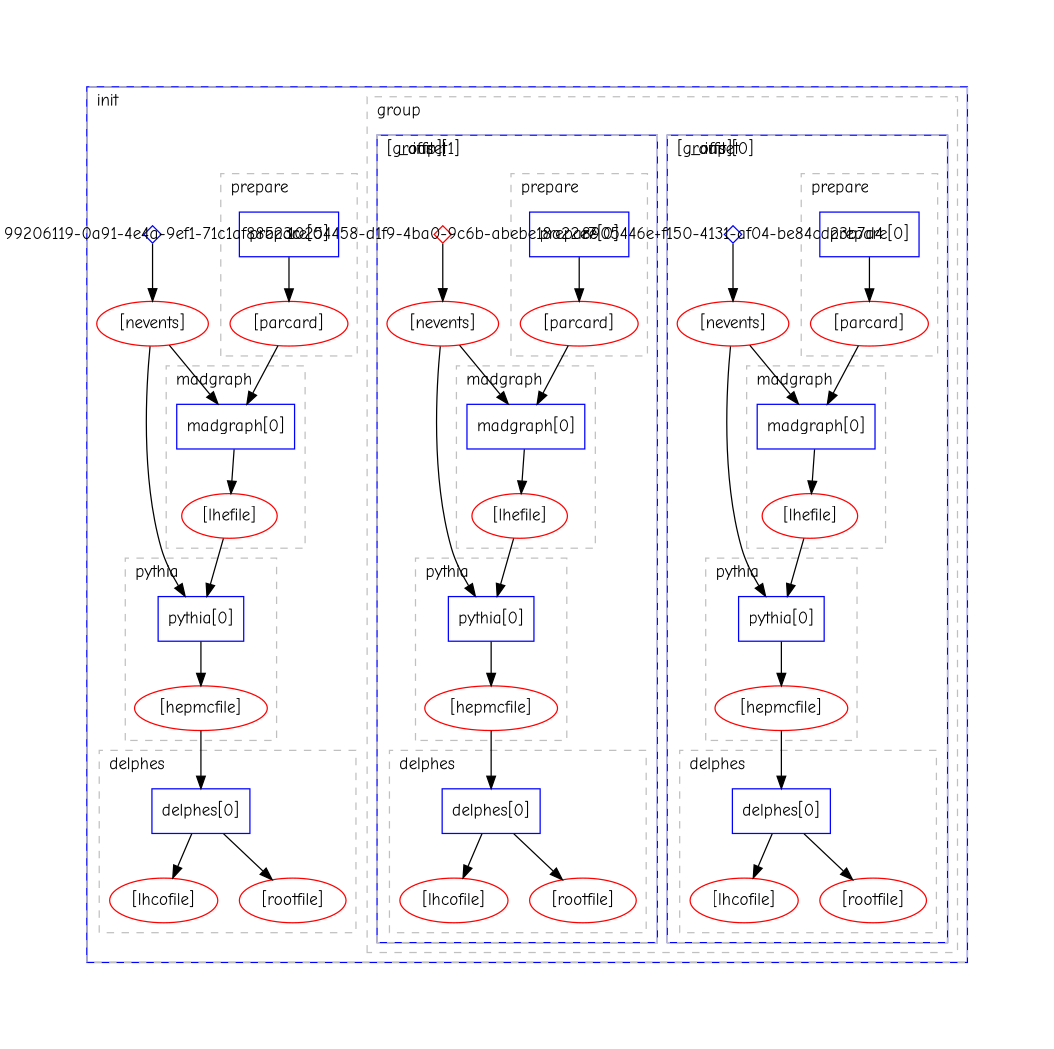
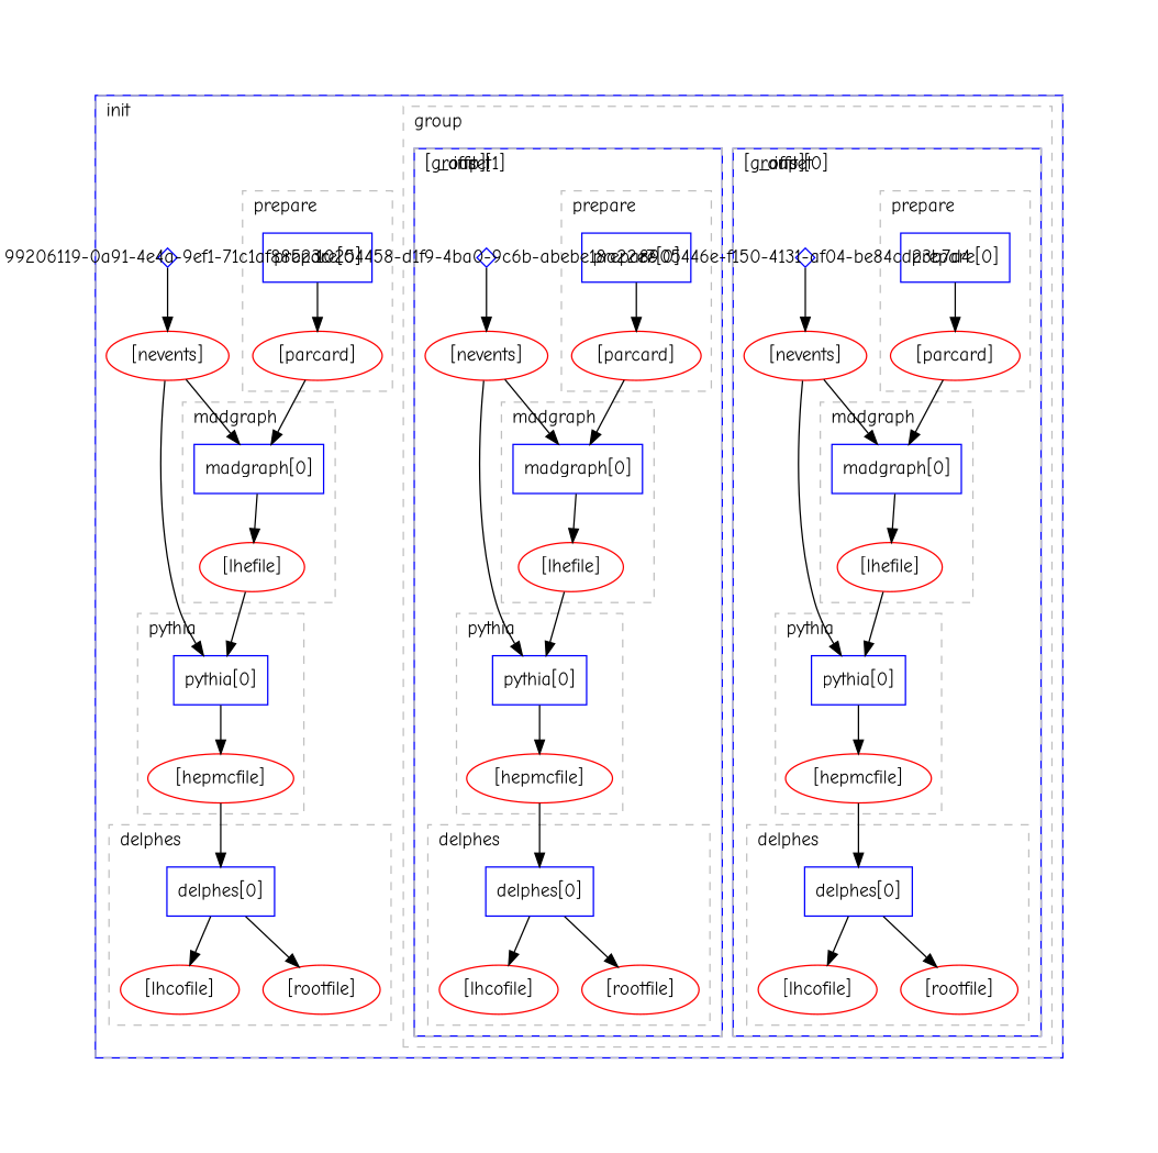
  digraph {
    fontname="Comic Neue"
    node [color=red fontname="Comic Neue"]
    edge [fontname="Comic Neue"]
    n1 [color=blue label="prepare[0]" shape=box]
    n2 [label="[parcard]"]
    n3 [color=blue label="delphes[0]" shape=box]
    n4 [label="[lhcofile]"]
    n5 [label="[rootfile]"]
    n6 [color=blue label="pythia[0]" shape=box]
    n7 [label="[hepmcfile]"]
    n8 [color=blue label="madgraph[0]" shape=box]
    n9 [label="[lhefile]"]
    "8905446e-f150-4131-af04-be84cd23b7d4" [color=blue fixedsize=True height=0.2 shape=diamond width=0.2]
    n11 [label="[nevents]"]
    n12 [color=blue label="prepare[0]" shape=box]
    n13 [label="[parcard]"]
    n14 [color=blue label="delphes[0]" shape=box]
    n15 [label="[lhcofile]"]
    n16 [label="[rootfile]"]
    n17 [color=blue label="pythia[0]" shape=box]
    n18 [label="[hepmcfile]"]
    n19 [color=blue label="madgraph[0]" shape=box]
    n20 [label="[lhefile]"]
-   "10254458-d1f9-4ba0-9c6b-abebe18a22e7" [fixedsize=True height=0.2 shape=diamond width=0.2]
+   "10254458-d1f9-4ba0-9c6b-abebe18a22e7" [color=blue fixedsize=True height=0.2 shape=diamond width=0.2]
    n22 [label="[nevents]"]
    n23 [color=blue label="prepare[0]" shape=box]
    n24 [label="[parcard]"]
    n25 [color=blue label="delphes[0]" shape=box]
    n26 [label="[lhcofile]"]
    n27 [label="[rootfile]"]
    n28 [color=blue label="pythia[0]" shape=box]
    n29 [label="[hepmcfile]"]
    n30 [color=blue label="madgraph[0]" shape=box]
    n31 [label="[lhefile]"]
    "99206119-0a91-4e4a-9ef1-71c1af88523c" [color=blue fixedsize=True height=0.2 shape=diamond width=0.2]
    n33 [label="[nevents]"]
    subgraph cluster_1 {
      color=blue
      style=solid
      "99206119-0a91-4e4a-9ef1-71c1af88523c"
      n33
      subgraph cluster_2 {
        color=grey
        label=group
        labeljust=l
        style=dashed
        subgraph cluster_3 {
          color=blue
          label="[group][0]"
          labeljust=l
          style=solid
          "8905446e-f150-4131-af04-be84cd23b7d4"
          n11
          subgraph cluster_4 {
            color=grey
            label=prepare
            labeljust=l
            style=dashed
            n1
            n2
          }
          subgraph cluster_5 {
            color=grey
            label=_offset
            labeljust=l
            style=dashed
          }
          subgraph cluster_6 {
            color=grey
            label=init
            labeljust=l
            style=dashed
          }
          subgraph cluster_7 {
            color=grey
            label=delphes
            labeljust=l
            style=dashed
            n3
            n4
            n5
          }
          subgraph cluster_8 {
            color=grey
            label=pythia
            labeljust=l
            style=dashed
            n6
            n7
          }
          subgraph cluster_9 {
            color=grey
            label=madgraph
            labeljust=l
            style=dashed
            n8
            n9
          }
        }
        subgraph cluster_10 {
          color=blue
          label="[group][1]"
          labeljust=l
          style=solid
          "10254458-d1f9-4ba0-9c6b-abebe18a22e7"
          n22
          subgraph cluster_11 {
            color=grey
            label=prepare
            labeljust=l
            style=dashed
            n12
            n13
          }
          subgraph cluster_12 {
            color=grey
            label=_offset
            labeljust=l
            style=dashed
          }
          subgraph cluster_13 {
            color=grey
            label=init
            labeljust=l
            style=dashed
          }
          subgraph cluster_14 {
            color=grey
            label=delphes
            labeljust=l
            style=dashed
            n14
            n15
            n16
          }
          subgraph cluster_15 {
            color=grey
            label=pythia
            labeljust=l
            style=dashed
            n17
            n18
          }
          subgraph cluster_16 {
            color=grey
            label=madgraph
            labeljust=l
            style=dashed
            n19
            n20
          }
        }
      }
      subgraph cluster_17 {
        color=grey
        label=prepare
        labeljust=l
        style=dashed
        n23
        n24
      }
      subgraph cluster_18 {
        color=grey
        label=init
        labeljust=l
        style=dashed
      }
      subgraph cluster_19 {
        color=grey
        label=delphes
        labeljust=l
        style=dashed
        n25
        n26
        n27
      }
      subgraph cluster_20 {
        color=grey
        label=pythia
        labeljust=l
        style=dashed
        n28
        n29
      }
      subgraph cluster_21 {
        color=grey
        label=madgraph
        labeljust=l
        style=dashed
        n30
        n31
      }
    }
    n1 -> n2
    n2 -> n8
    n3 -> n4
    n3 -> n5
    n6 -> n7
    n7 -> n3
    n8 -> n9
    n9 -> n6
    "8905446e-f150-4131-af04-be84cd23b7d4" -> n11
    n11 -> n6
    n11 -> n8
    n12 -> n13
    n13 -> n19
    n14 -> n15
    n14 -> n16
    n17 -> n18
    n18 -> n14
    n19 -> n20
    n20 -> n17
    "10254458-d1f9-4ba0-9c6b-abebe18a22e7" -> n22
    n22 -> n17
    n22 -> n19
    n23 -> n24
    n24 -> n30
    n25 -> n26
    n25 -> n27
    n28 -> n29
    n29 -> n25
    n30 -> n31
    n31 -> n28
    "99206119-0a91-4e4a-9ef1-71c1af88523c" -> n33
    n33 -> n28
    n33 -> n30
  }
